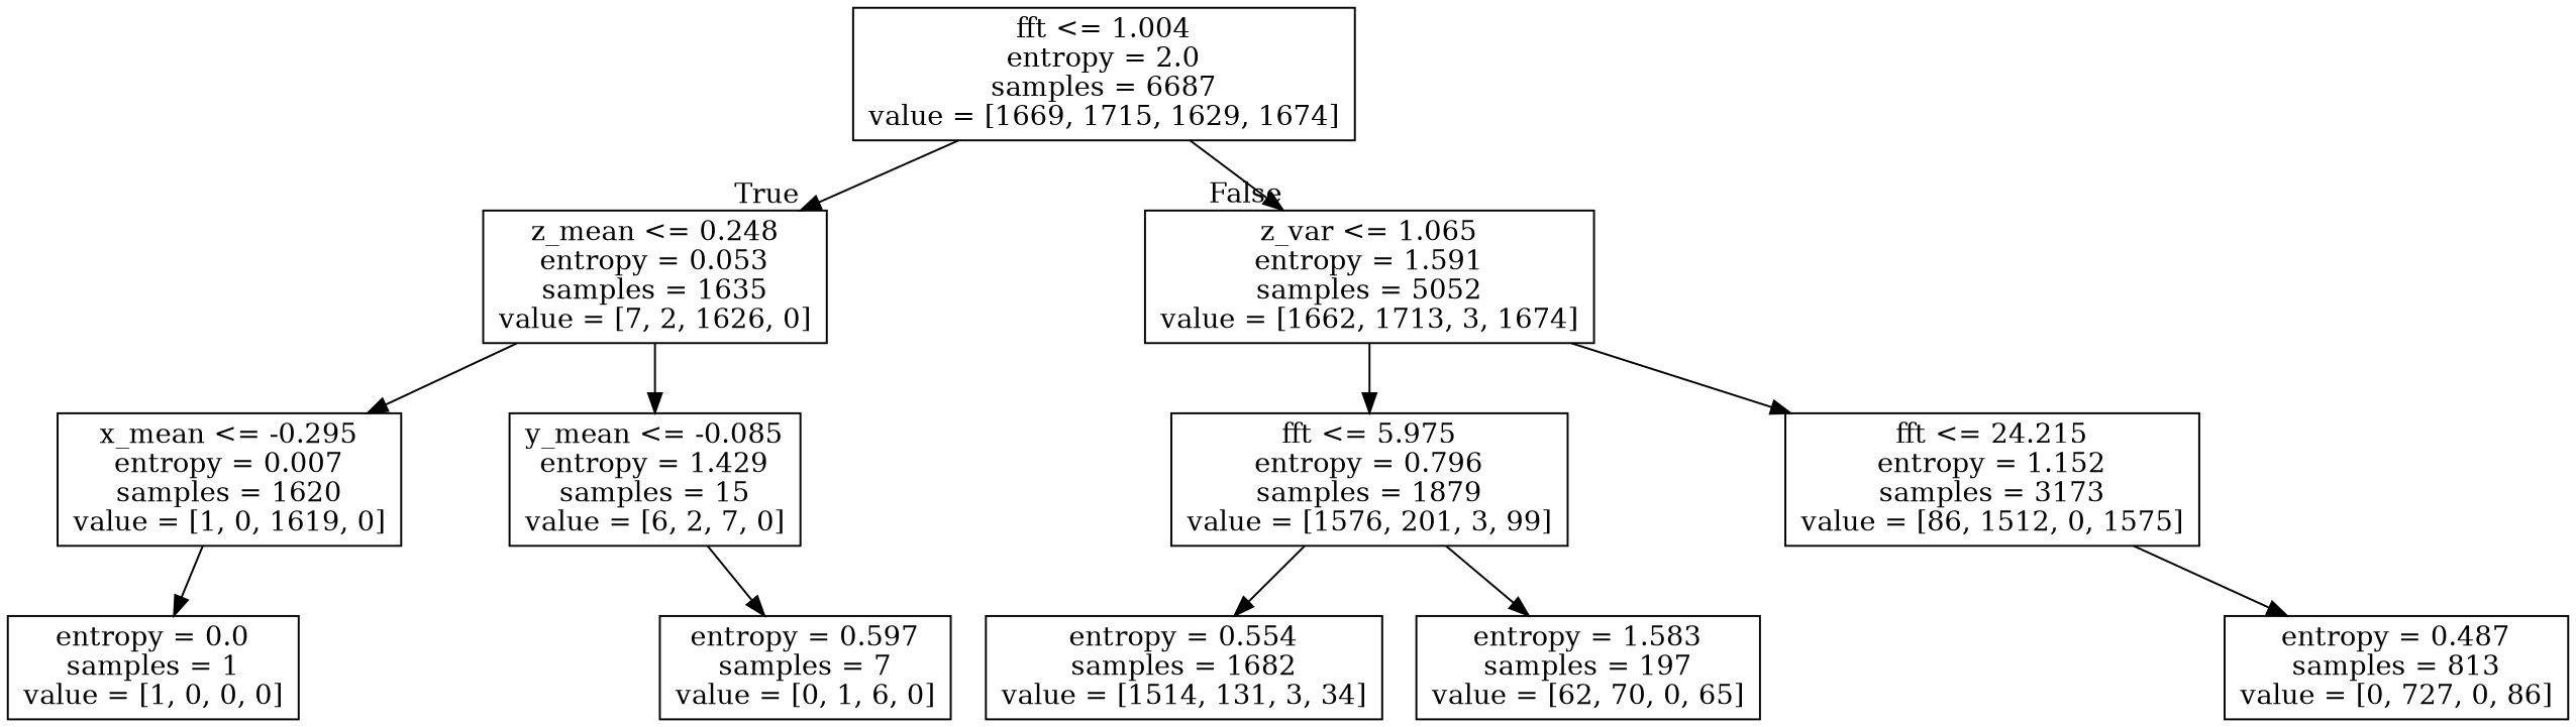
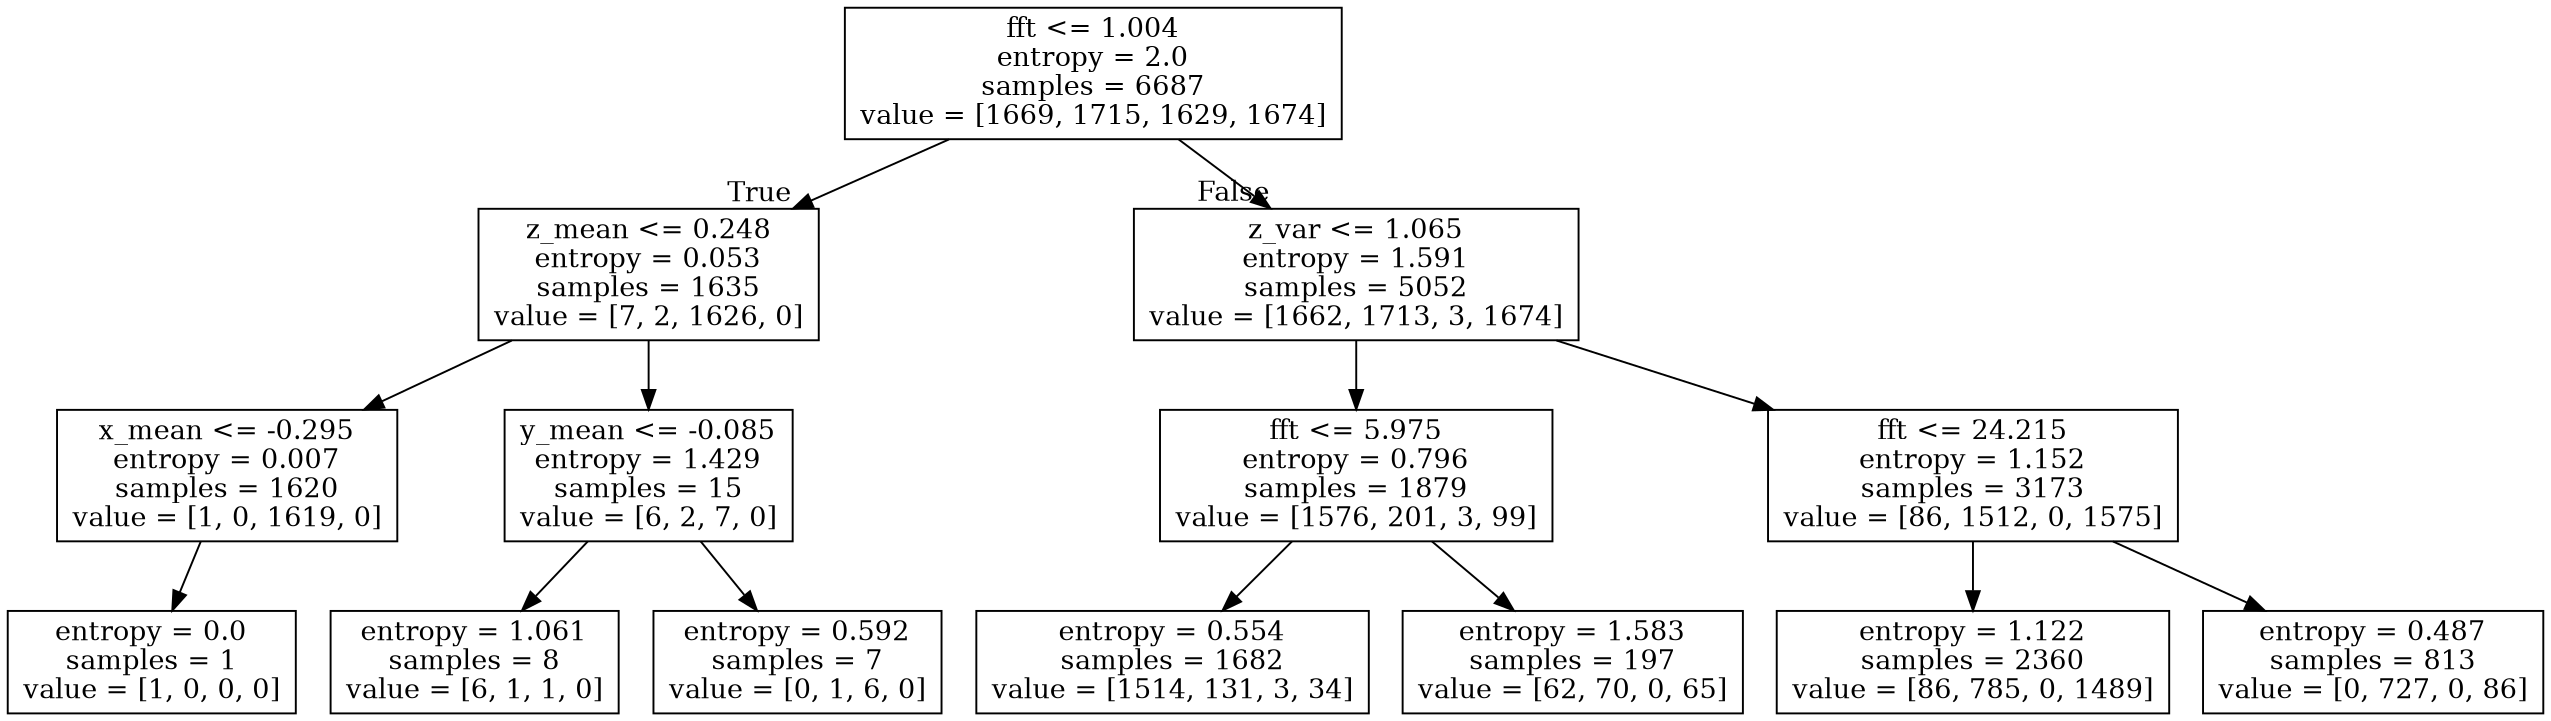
  digraph {
    node [shape=box]
    n1 [label="fft <= 1.004\nentropy = 2.0\nsamples = 6687\nvalue = [1669, 1715, 1629, 1674]"]
    n2 [label="z_mean <= 0.248\nentropy = 0.053\nsamples = 1635\nvalue = [7, 2, 1626, 0]"]
    n3 [label="z_var <= 1.065\nentropy = 1.591\nsamples = 5052\nvalue = [1662, 1713, 3, 1674]"]
    n4 [label="x_mean <= -0.295\nentropy = 0.007\nsamples = 1620\nvalue = [1, 0, 1619, 0]"]
    n5 [label="y_mean <= -0.085\nentropy = 1.429\nsamples = 15\nvalue = [6, 2, 7, 0]"]
    n6 [label="fft <= 5.975\nentropy = 0.796\nsamples = 1879\nvalue = [1576, 201, 3, 99]"]
    n7 [label="fft <= 24.215\nentropy = 1.152\nsamples = 3173\nvalue = [86, 1512, 0, 1575]"]
    n8 [label="entropy = 0.0\nsamples = 1\nvalue = [1, 0, 0, 0]"]
-   n10 [label="entropy = 0.597\nsamples = 7\nvalue = [0, 1, 6, 0]"]
+   n9 [label="entropy = 1.061\nsamples = 8\nvalue = [6, 1, 1, 0]"]
+   n10 [label="entropy = 0.592\nsamples = 7\nvalue = [0, 1, 6, 0]"]
    n11 [label="entropy = 0.554\nsamples = 1682\nvalue = [1514, 131, 3, 34]"]
    n12 [label="entropy = 1.583\nsamples = 197\nvalue = [62, 70, 0, 65]"]
+   n13 [label="entropy = 1.122\nsamples = 2360\nvalue = [86, 785, 0, 1489]"]
    n14 [label="entropy = 0.487\nsamples = 813\nvalue = [0, 727, 0, 86]"]
    n1 -> n2 [headlabel=True labelangle=45 labeldistance=2.5]
    n1 -> n3 [headlabel=False labelangle=-45 labeldistance=2.5]
    n2 -> n4
    n2 -> n5
    n3 -> n6
    n3 -> n7
    n4 -> n8
+   n5 -> n9
    n5 -> n10
    n6 -> n11
    n6 -> n12
+   n7 -> n13
    n7 -> n14
  }
